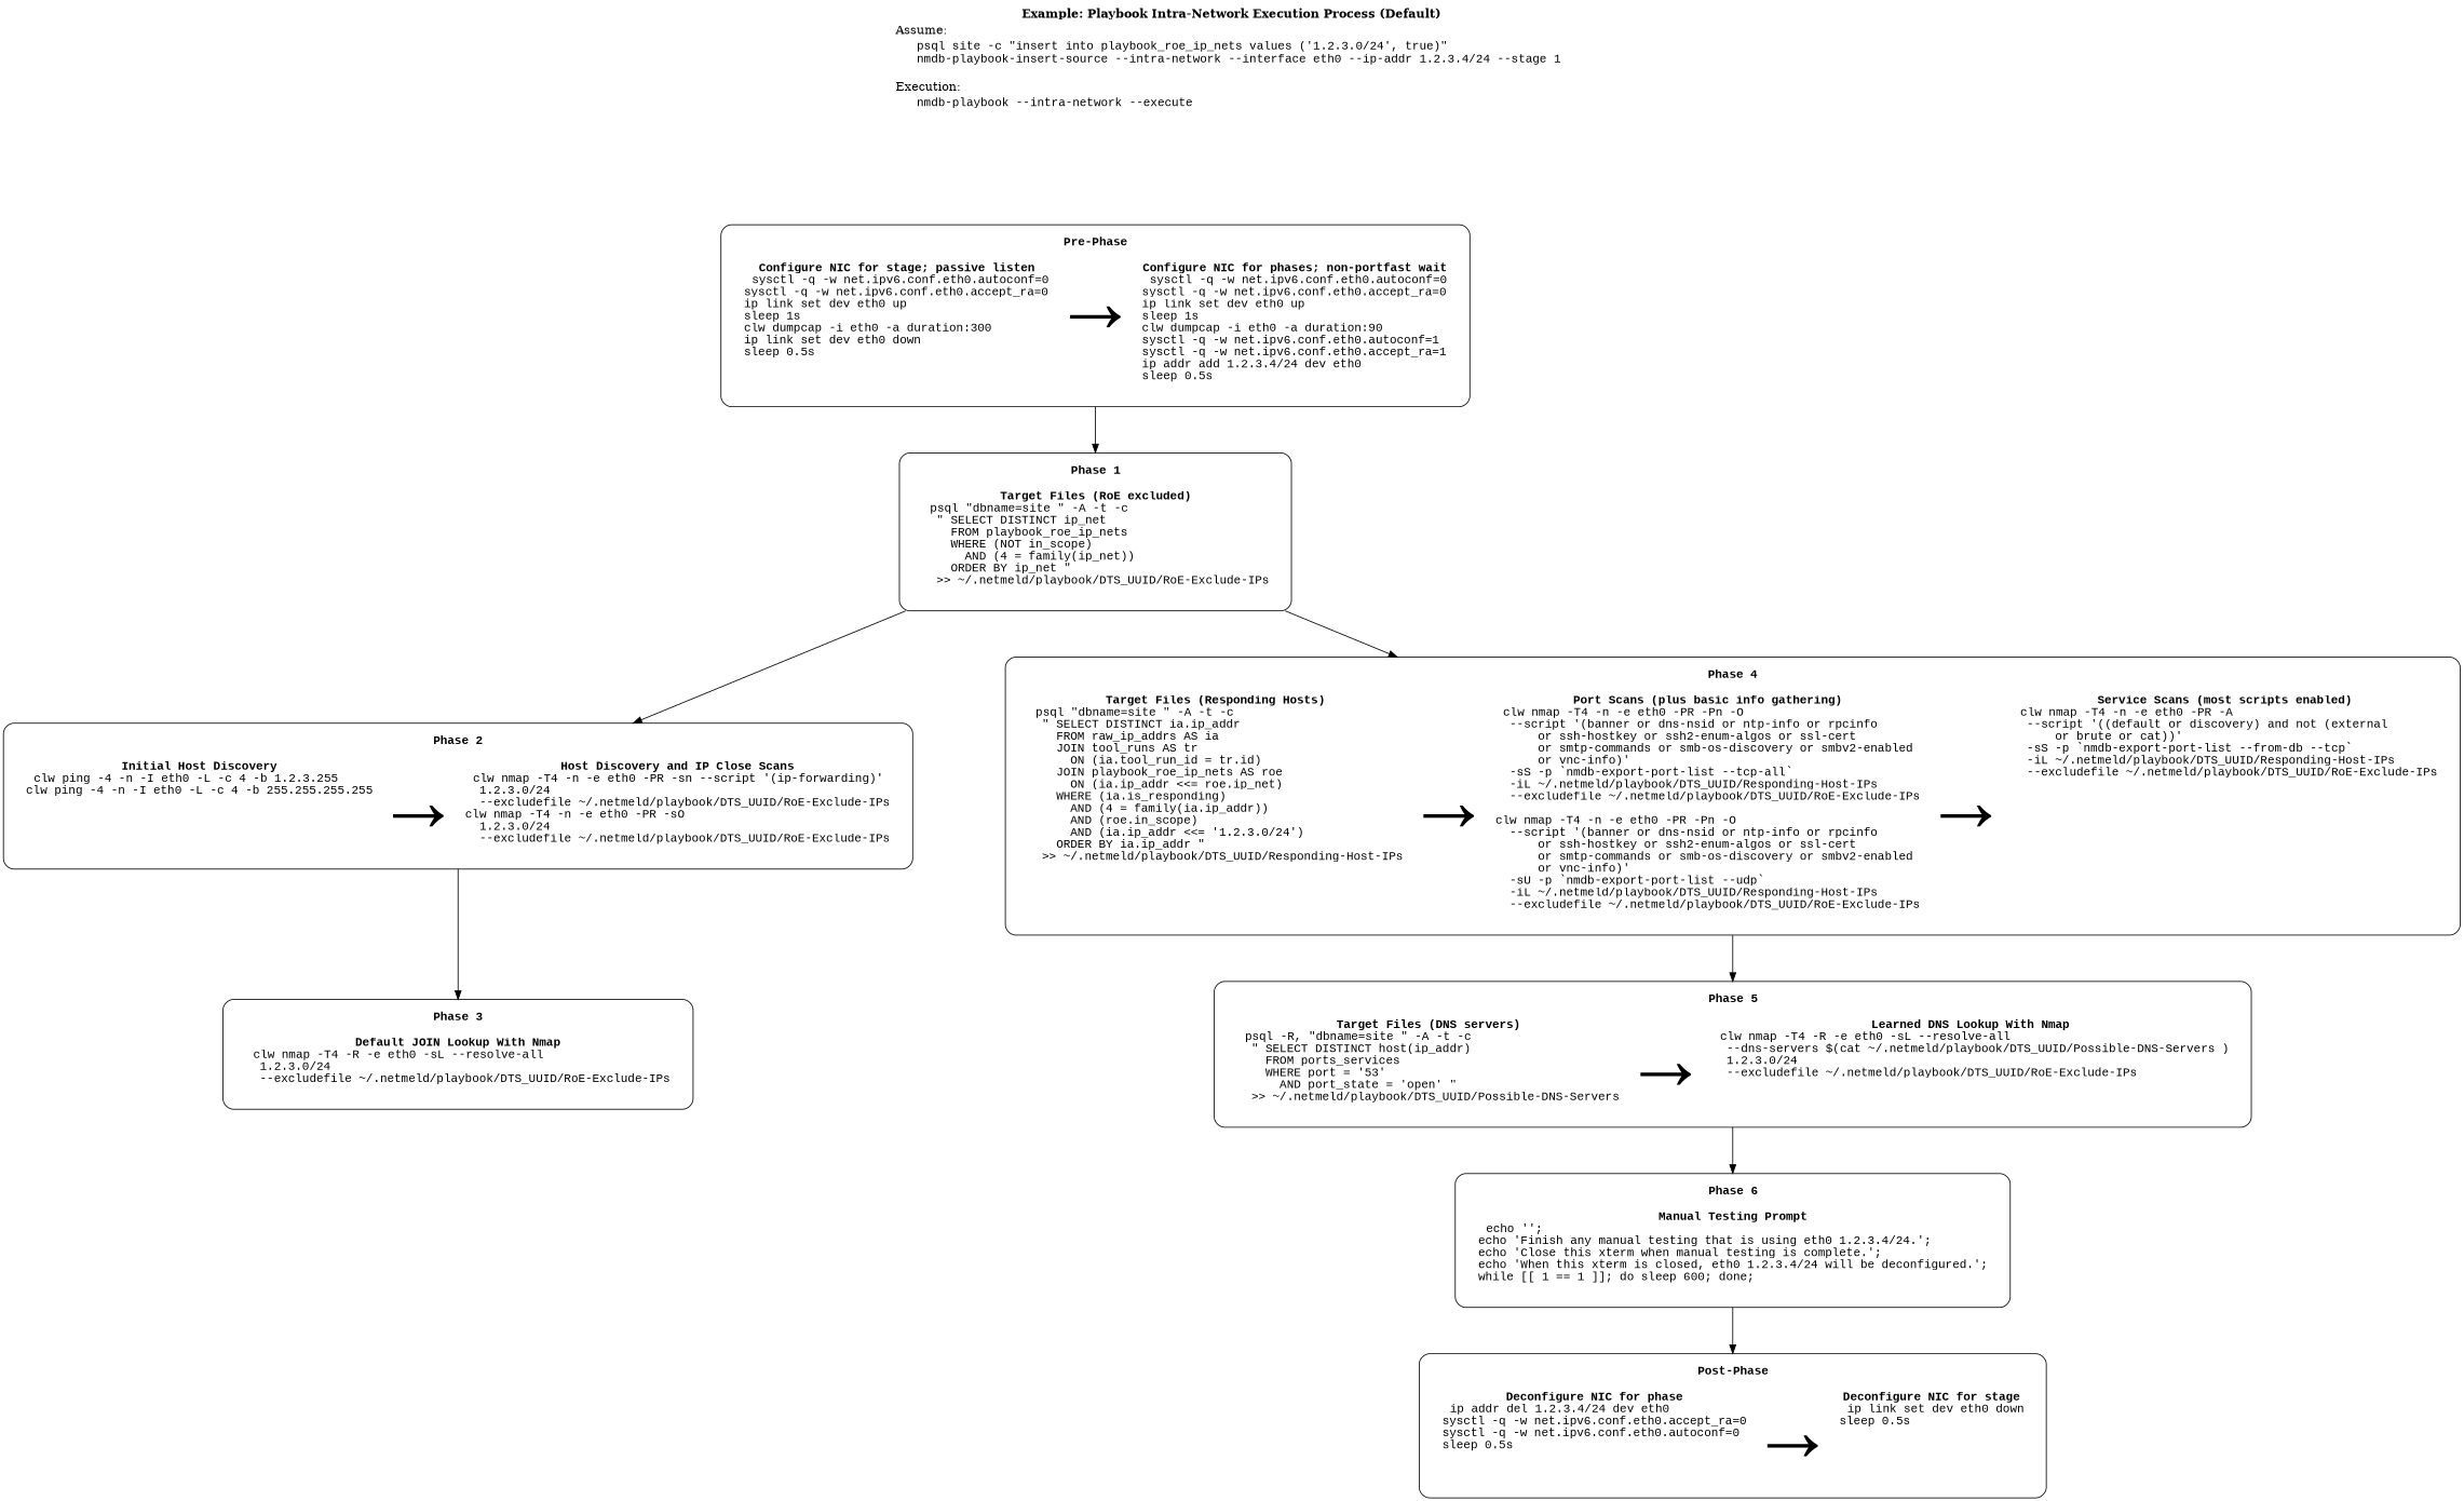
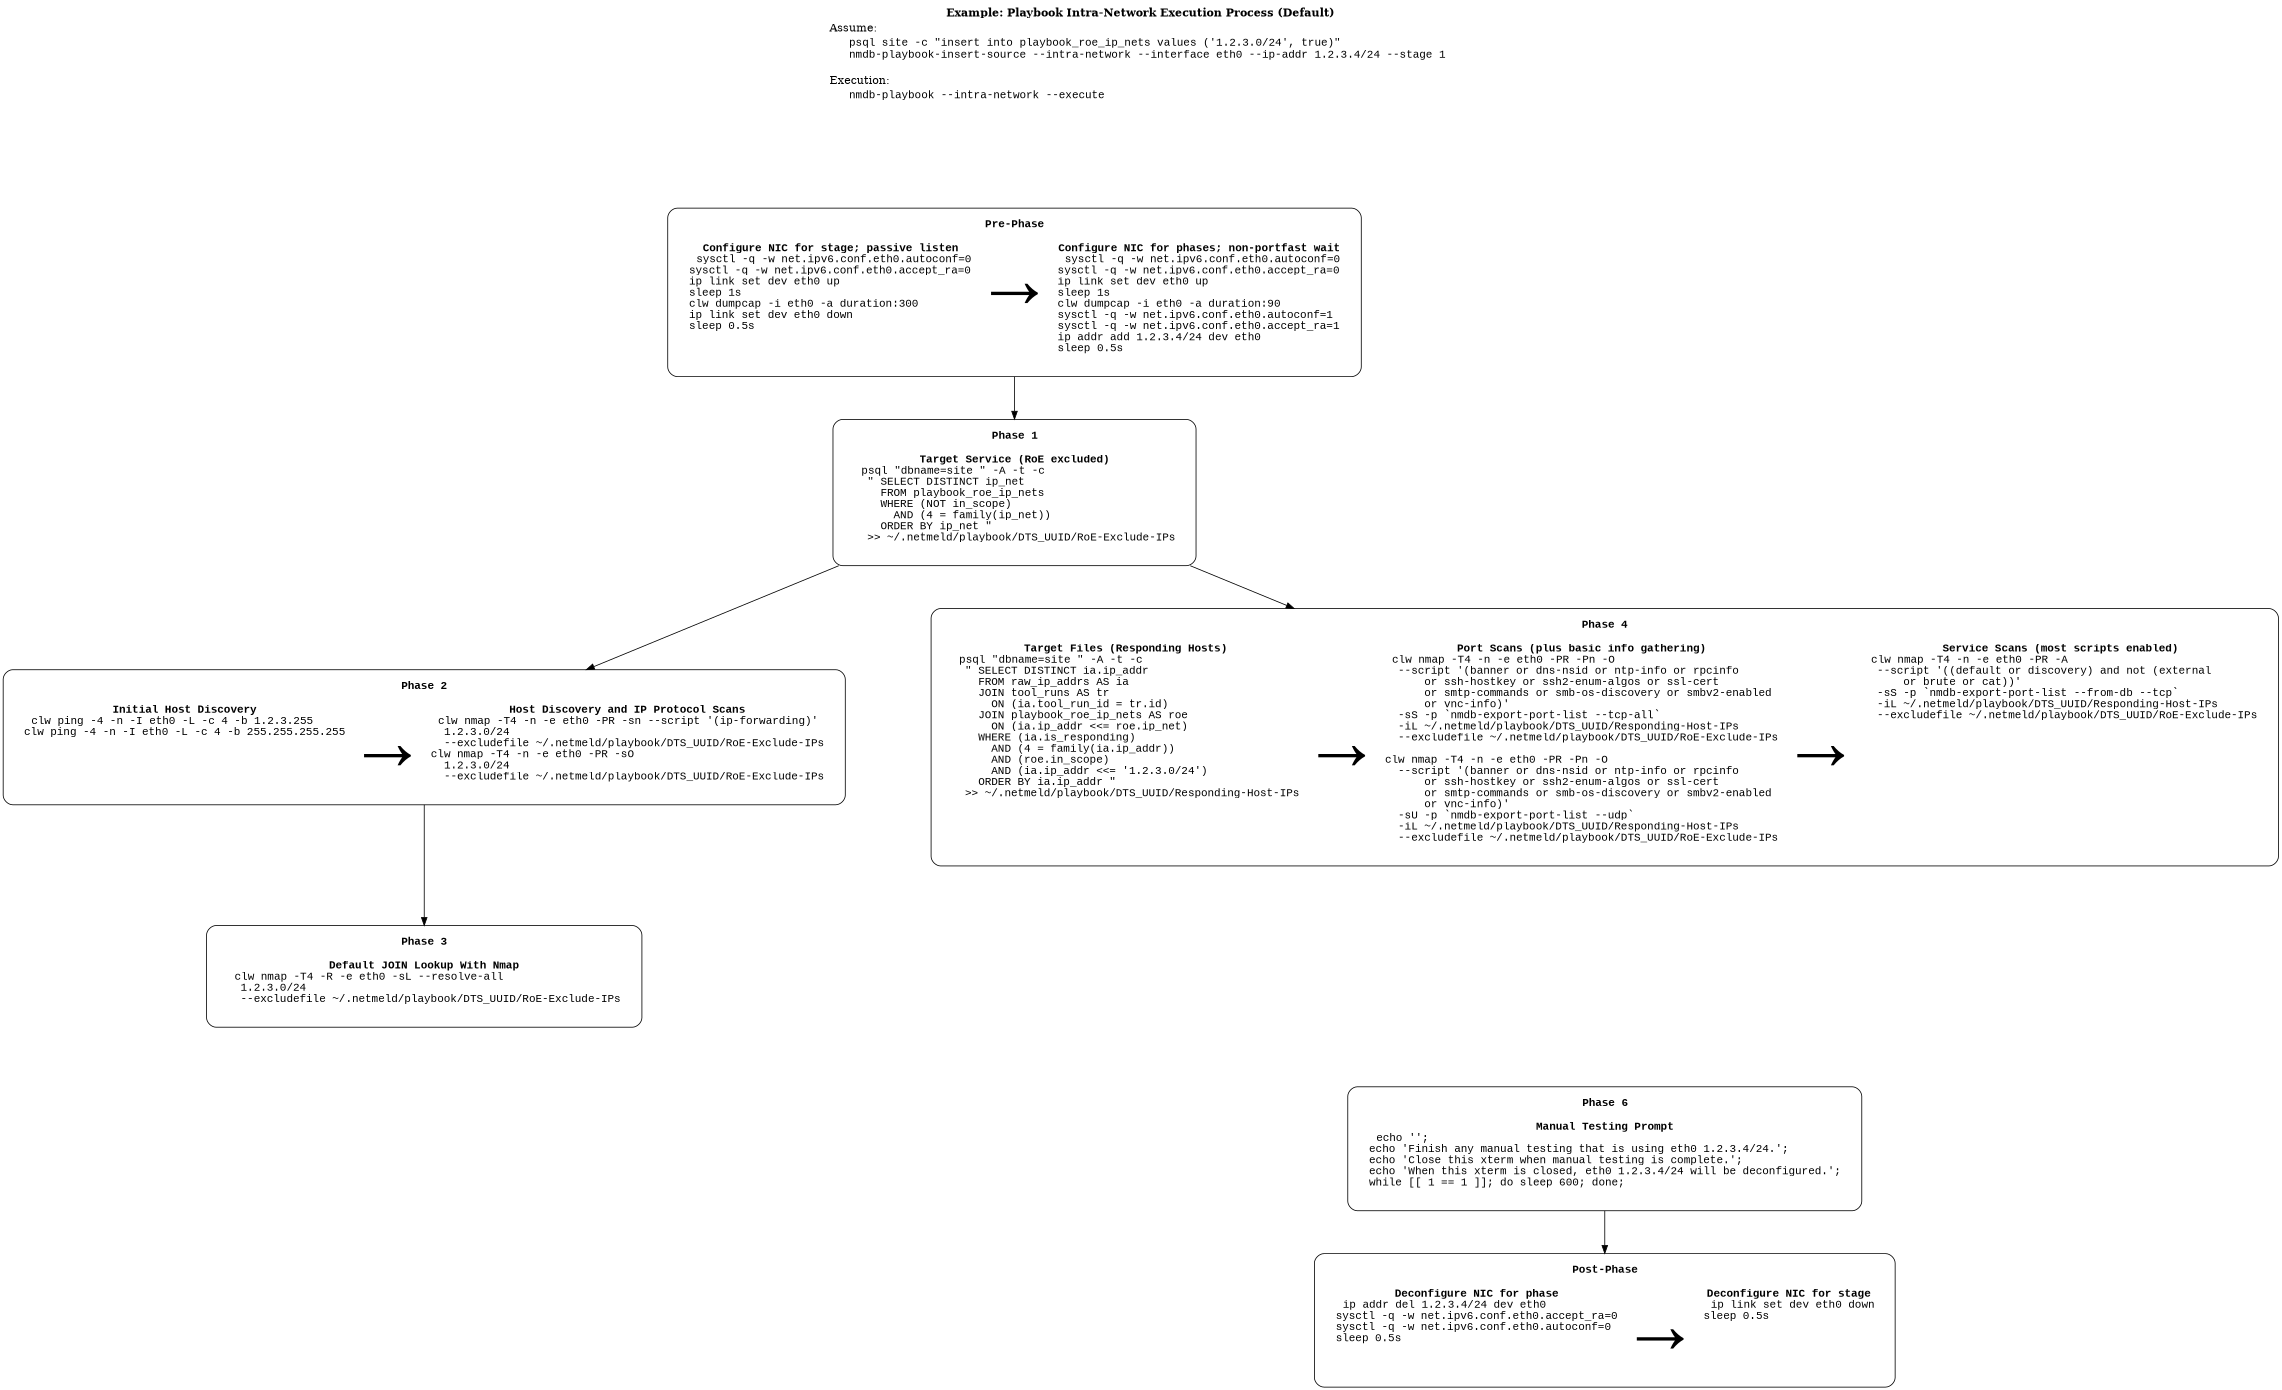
  digraph {
    compound=true
    label=< <table border="0" cellborder="0" cellspacing="1" cellpadding="1"> <tr><td><b>Example: Playbook Intra-Network Execution Process (Default)</b></td></tr> <tr><td align="left">Assume:</td></tr> <tr><td balign="left"><font face="liberation mono">   psql site -c "insert into playbook_roe_ip_nets values ('1.2.3.0/24', true)" <br/>   nmdb-playbook-insert-source --intra-network --interface eth0 --ip-addr 1.2.3.4/24 --stage 1 <br/> </font></td></tr> <tr><td align="left">Execution:</td></tr> <tr><td align="left"><font face="liberation mono">   nmdb-playbook --intra-network --execute </font></td></tr> </table>   >
    labelloc=top
    newrank=true
    nodesep=1.50
    rankdir=TB
    ranksep=0.75
    splines=spline
    node [fontname="liberation mono" shape=box style=rounded]
    n1 [label=< <table border="0" cellborder="0" cellspacing="5" cellpadding="5">  <tr><td colspan="3"><b>Pre-Phase</b></td></tr>  <tr> <td valign="top" balign="left"> <b>Configure NIC for stage; passive listen</b> <br align="center"/> <font face="liberation mono"> sysctl -q -w net.ipv6.conf.eth0.autoconf=0 <br/> sysctl -q -w net.ipv6.conf.eth0.accept_ra=0 <br/> ip link set dev eth0 up <br/> sleep 1s <br/> clw dumpcap -i eth0 -a duration:300 <br/> ip link set dev eth0 down <br/> sleep 0.5s <br/> </font> </td>  <td valign="top"><font point-size="100">&rarr;</font></td>  <td valign="top" balign="left"> <b>Configure NIC for phases; non-portfast wait</b> <br align="center"/> <font face="liberation mono"> sysctl -q -w net.ipv6.conf.eth0.autoconf=0 <br/> sysctl -q -w net.ipv6.conf.eth0.accept_ra=0 <br/> ip link set dev eth0 up <br/> sleep 1s <br/> clw dumpcap -i eth0 -a duration:90 <br/> sysctl -q -w net.ipv6.conf.eth0.autoconf=1 <br/> sysctl -q -w net.ipv6.conf.eth0.accept_ra=1 <br/> ip addr add 1.2.3.4/24 dev eth0 <br/> sleep 0.5s <br/> </font> </td> </tr> </table>   >]
-   n2 [label=< <table border="0" cellborder="0" cellspacing="5" cellpadding="5">  <tr><td colspan="1"><b>Phase 1</b></td></tr>  <tr> <td valign="top" balign="left"> <b>Target Files (RoE excluded)</b> <br align="center"/> <font face="liberation mono"> psql "dbname=site " -A -t -c <br/>   " SELECT DISTINCT ip_net <br/>     FROM playbook_roe_ip_nets <br/>     WHERE (NOT in_scope) <br/>       AND (4 = family(ip_net)) <br/>     ORDER BY ip_net " <br/>   &gt;&gt; ~/.netmeld/playbook/DTS_UUID/RoE-Exclude-IPs <br/> </font> </td> </tr> </table>   >]
-   n3 [label=< <table border="0" cellborder="0" cellspacing="5" cellpadding="5">  <tr> <td colspan="3"><b>Phase 2</b></td> </tr>  <tr> <td valign="top" balign="left"> <b>Initial Host Discovery</b> <br align="center"/> <font face="liberation mono"> clw ping -4 -n -I eth0 -L -c 4 -b 1.2.3.255 <br/> clw ping -4 -n -I eth0 -L -c 4 -b 255.255.255.255 <br/> </font> </td>  <td><font point-size="100">&rarr;</font></td>  <td valign="top" balign="left"> <b>Host Discovery and IP Close Scans</b> <br align="center"/> <font face="liberation mono"> clw nmap -T4 -n -e eth0 -PR -sn --script '(ip-forwarding)' <br/>   1.2.3.0/24 <br/>   --excludefile ~/.netmeld/playbook/DTS_UUID/RoE-Exclude-IPs <br/> clw nmap -T4 -n -e eth0 -PR -sO <br/>   1.2.3.0/24 <br/>   --excludefile ~/.netmeld/playbook/DTS_UUID/RoE-Exclude-IPs <br/> </font> </td> </tr> </table>   >]
+   n2 [label=< <table border="0" cellborder="0" cellspacing="5" cellpadding="5">  <tr><td colspan="1"><b>Phase 1</b></td></tr>  <tr> <td valign="top" balign="left"> <b>Target Service (RoE excluded)</b> <br align="center"/> <font face="liberation mono"> psql "dbname=site " -A -t -c <br/>   " SELECT DISTINCT ip_net <br/>     FROM playbook_roe_ip_nets <br/>     WHERE (NOT in_scope) <br/>       AND (4 = family(ip_net)) <br/>     ORDER BY ip_net " <br/>   &gt;&gt; ~/.netmeld/playbook/DTS_UUID/RoE-Exclude-IPs <br/> </font> </td> </tr> </table>   >]
+   n3 [label=< <table border="0" cellborder="0" cellspacing="5" cellpadding="5">  <tr> <td colspan="3"><b>Phase 2</b></td> </tr>  <tr> <td valign="top" balign="left"> <b>Initial Host Discovery</b> <br align="center"/> <font face="liberation mono"> clw ping -4 -n -I eth0 -L -c 4 -b 1.2.3.255 <br/> clw ping -4 -n -I eth0 -L -c 4 -b 255.255.255.255 <br/> </font> </td>  <td><font point-size="100">&rarr;</font></td>  <td valign="top" balign="left"> <b>Host Discovery and IP Protocol Scans</b> <br align="center"/> <font face="liberation mono"> clw nmap -T4 -n -e eth0 -PR -sn --script '(ip-forwarding)' <br/>   1.2.3.0/24 <br/>   --excludefile ~/.netmeld/playbook/DTS_UUID/RoE-Exclude-IPs <br/> clw nmap -T4 -n -e eth0 -PR -sO <br/>   1.2.3.0/24 <br/>   --excludefile ~/.netmeld/playbook/DTS_UUID/RoE-Exclude-IPs <br/> </font> </td> </tr> </table>   >]
    n4 [label=< <table border="0" cellborder="0" cellspacing="5" cellpadding="5">  <tr><td colspan="1"><b>Phase 3</b></td></tr>  <tr> <td valign="top" balign="left"> <b>Default JOIN Lookup With Nmap</b> <br align="center"/> <font face="liberation mono"> clw nmap -T4 -R -e eth0 -sL --resolve-all <br/>   1.2.3.0/24 <br/>   --excludefile ~/.netmeld/playbook/DTS_UUID/RoE-Exclude-IPs <br/> </font> </td> </tr> </table>   >]
    n5 [label=< <table border="0" cellborder="0" cellspacing="5" cellpadding="5">  <tr><td colspan="5"><b>Phase 4</b></td></tr>  <tr> <td valign="top" balign="left"> <b>Target Files (Responding Hosts)</b> <br align="center"/> <font face="liberation mono"> psql "dbname=site " -A -t -c <br/>   " SELECT DISTINCT ia.ip_addr <br/>     FROM raw_ip_addrs AS ia <br/>     JOIN tool_runs AS tr <br/>       ON (ia.tool_run_id = tr.id) <br/>     JOIN playbook_roe_ip_nets AS roe <br/>       ON (ia.ip_addr &lt;&lt;= roe.ip_net) <br/>     WHERE (ia.is_responding) <br/>       AND (4 = family(ia.ip_addr)) <br/>       AND (roe.in_scope) <br/>       AND (ia.ip_addr &lt;&lt;= '1.2.3.0/24') <br/>     ORDER BY ia.ip_addr " <br/>   &gt;&gt; ~/.netmeld/playbook/DTS_UUID/Responding-Host-IPs <br/> </font> </td>  <td><font point-size="100">&rarr;</font></td>  <td valign="top" balign="left"> <b>Port Scans (plus basic info gathering)</b> <br align="center"/> <font face="liberation mono"> clw nmap -T4 -n -e eth0 -PR -Pn -O <br/>   --script '(banner or dns-nsid or ntp-info or rpcinfo <br/>       or ssh-hostkey or ssh2-enum-algos or ssl-cert <br/>       or smtp-commands or smb-os-discovery or smbv2-enabled <br/>       or vnc-info)' <br/>   -sS -p `nmdb-export-port-list --tcp-all` <br/>   -iL ~/.netmeld/playbook/DTS_UUID/Responding-Host-IPs <br/>   --excludefile ~/.netmeld/playbook/DTS_UUID/RoE-Exclude-IPs <br/> <br/> clw nmap -T4 -n -e eth0 -PR -Pn -O <br/>   --script '(banner or dns-nsid or ntp-info or rpcinfo <br/>       or ssh-hostkey or ssh2-enum-algos or ssl-cert <br/>       or smtp-commands or smb-os-discovery or smbv2-enabled <br/>       or vnc-info)' <br/>   -sU -p `nmdb-export-port-list --udp` <br/>   -iL ~/.netmeld/playbook/DTS_UUID/Responding-Host-IPs <br/>   --excludefile ~/.netmeld/playbook/DTS_UUID/RoE-Exclude-IPs <br/> </font> </td>  <td><font point-size="100">&rarr;</font></td>  <td valign="top" balign="left"> <b>Service Scans (most scripts enabled)</b> <br align="center"/> <font face="liberation mono"> clw nmap -T4 -n -e eth0 -PR -A <br/>   --script '((default or discovery) and not (external <br/>       or brute or cat))' <br/>   -sS -p `nmdb-export-port-list --from-db --tcp` <br/>   -iL ~/.netmeld/playbook/DTS_UUID/Responding-Host-IPs <br/>   --excludefile ~/.netmeld/playbook/DTS_UUID/RoE-Exclude-IPs <br/> </font> </td> </tr> </table>   >]
-   n6 [label=< <table border="0" cellborder="0" cellspacing="5" cellpadding="5"> <tr><td colspan="3"><b>Phase 5</b></td></tr>  <tr> <td valign="top" balign="left"> <b>Target Files (DNS servers)</b> <br align="center"/> <font face="liberation mono"> psql -R, "dbname=site " -A -t -c <br/>   " SELECT DISTINCT host(ip_addr) <br/>     FROM ports_services <br/>     WHERE port = '53' <br/>       AND port_state = 'open' " <br/>   &gt;&gt; ~/.netmeld/playbook/DTS_UUID/Possible-DNS-Servers <br/> </font> </td>  <td><font point-size="100">&rarr;</font></td>  <td valign="top" balign="left"> <b>Learned DNS Lookup With Nmap</b> <br align="center"/> <font face="liberation mono"> clw nmap -T4 -R -e eth0 -sL --resolve-all <br/>   --dns-servers $(cat ~/.netmeld/playbook/DTS_UUID/Possible-DNS-Servers ) <br/>   1.2.3.0/24 <br/>   --excludefile ~/.netmeld/playbook/DTS_UUID/RoE-Exclude-IPs <br/> </font> </td> </tr> </table>   >]
    n7 [label=< <table border="0" cellborder="0" cellspacing="5" cellpadding="5">  <tr><td colspan="1"><b>Phase 6</b></td></tr>  <tr> <td valign="top" balign="left"> <b>Manual Testing Prompt</b> <br align="center"/> <font face="liberation mono"> echo ''; <br/> echo 'Finish any manual testing that is using eth0 1.2.3.4/24.'; <br/> echo 'Close this xterm when manual testing is complete.'; <br/> echo 'When this xterm is closed, eth0 1.2.3.4/24 will be deconfigured.'; <br/> while [[ 1 == 1 ]]; do sleep 600; done; <br/> </font> </td> </tr> </table>   >]
    n8 [label=< <table border="0" cellborder="0" cellspacing="5" cellpadding="5">  <tr><td colspan="3"><b>Post-Phase</b></td></tr>  <tr> <td valign="top" balign="left"> <b>Deconfigure NIC for phase</b> <br align="center"/> <font face="liberation mono"> ip addr del 1.2.3.4/24 dev eth0 <br/> sysctl -q -w net.ipv6.conf.eth0.accept_ra=0 <br/> sysctl -q -w net.ipv6.conf.eth0.autoconf=0 <br/> sleep 0.5s <br/> </font> </td>  <td><font point-size="100">&rarr;</font></td>  <td valign="top" balign="left"> <b>Deconfigure NIC for stage</b> <br align="center"/> <font face="liberation mono"> ip link set dev eth0 down <br/> sleep 0.5s <br/> </font> </td> </tr> </table>   >]
    subgraph sub_1 {
      n1
      n2
      n3
      n4
      n5
-     n6
      n7
      n8
    }
    n1 -> n2
    n2 -> n3
    n2 -> n5
    n3 -> n4
-   n5 -> n6
-   n6 -> n7
    n7 -> n8
  }
